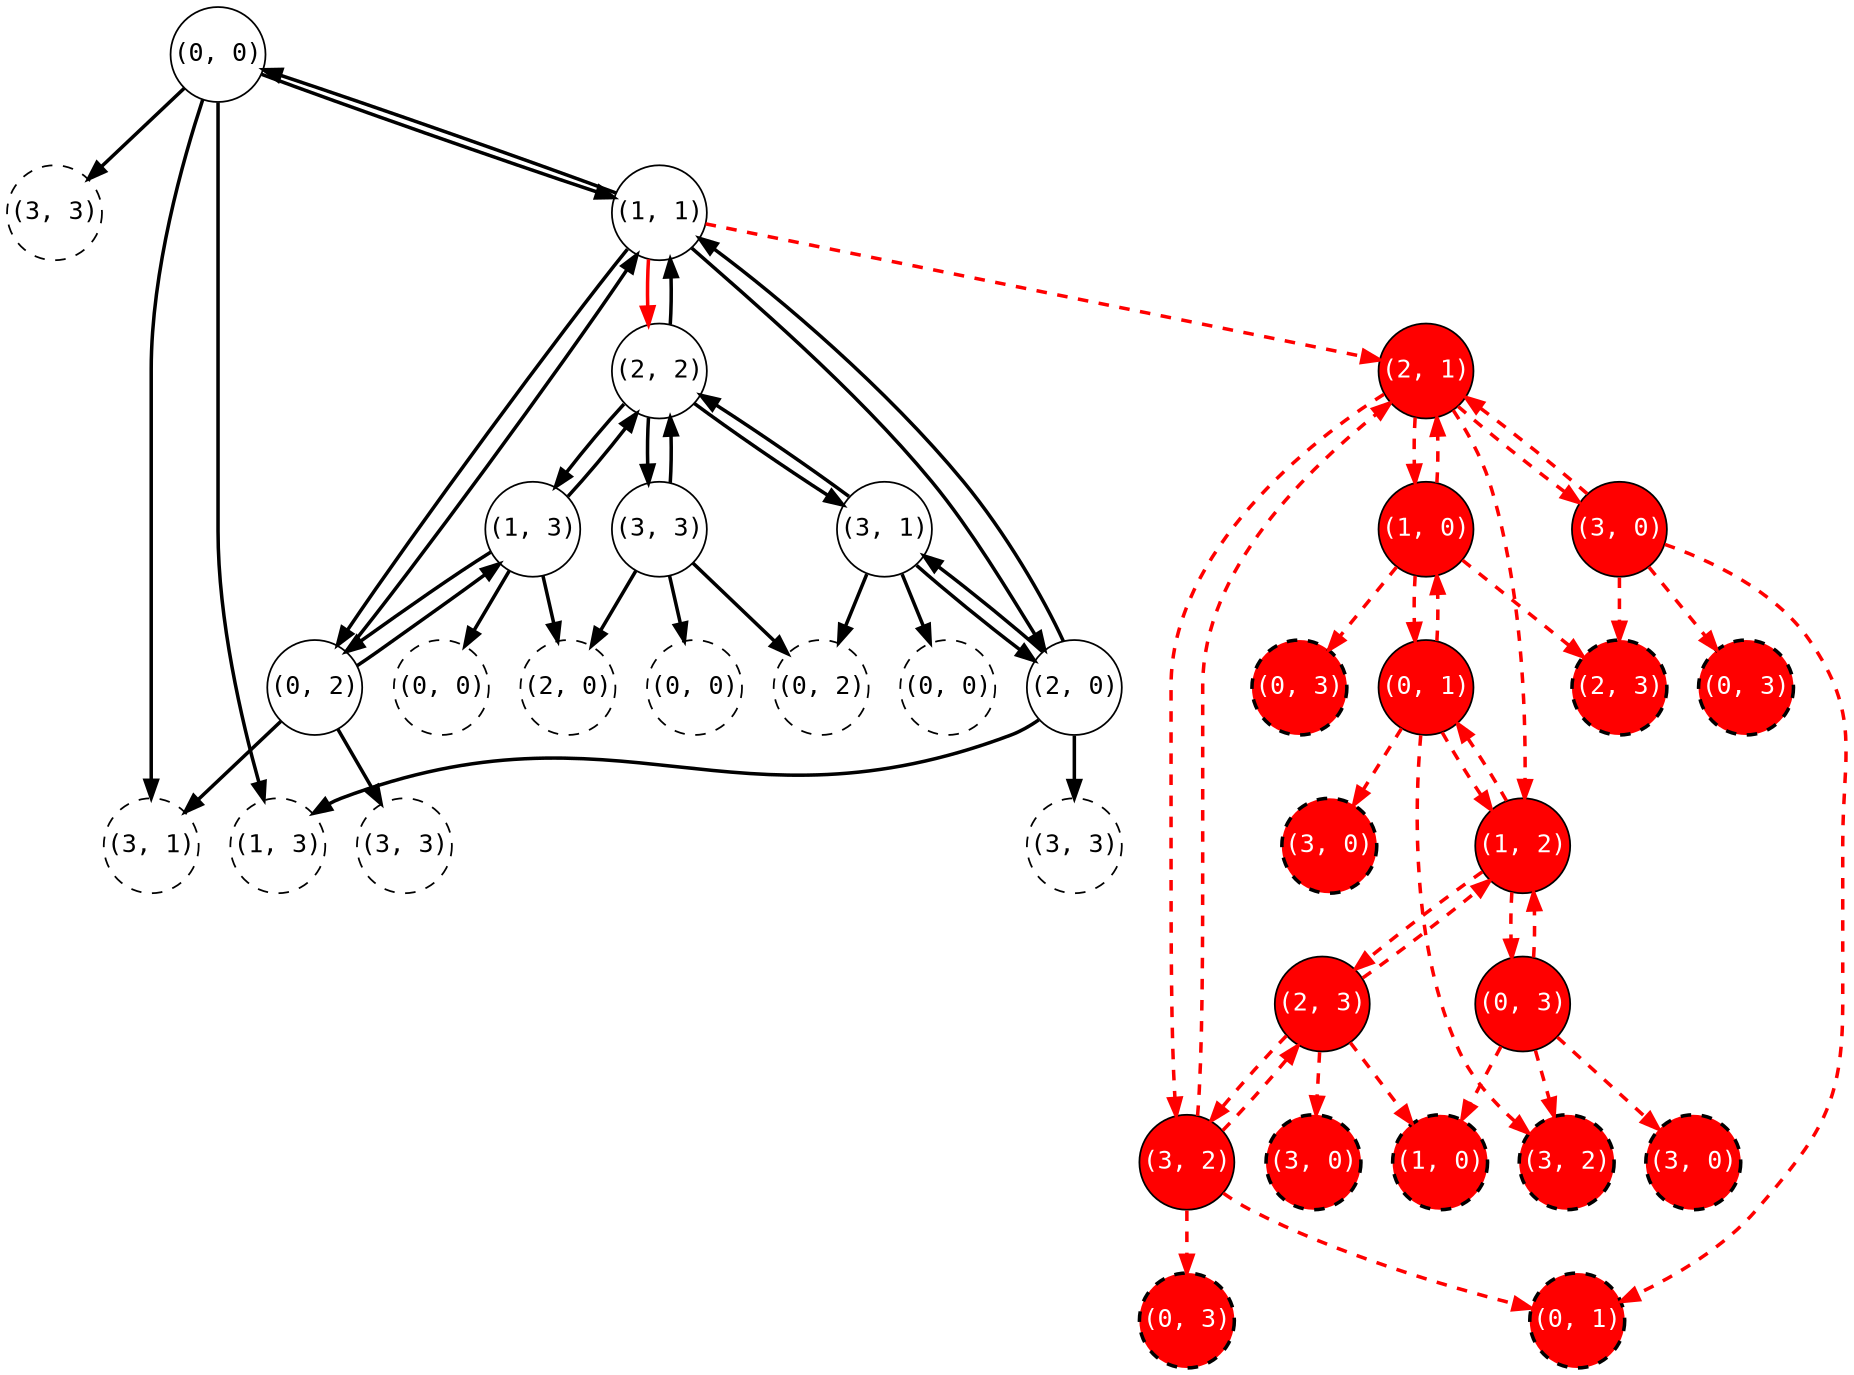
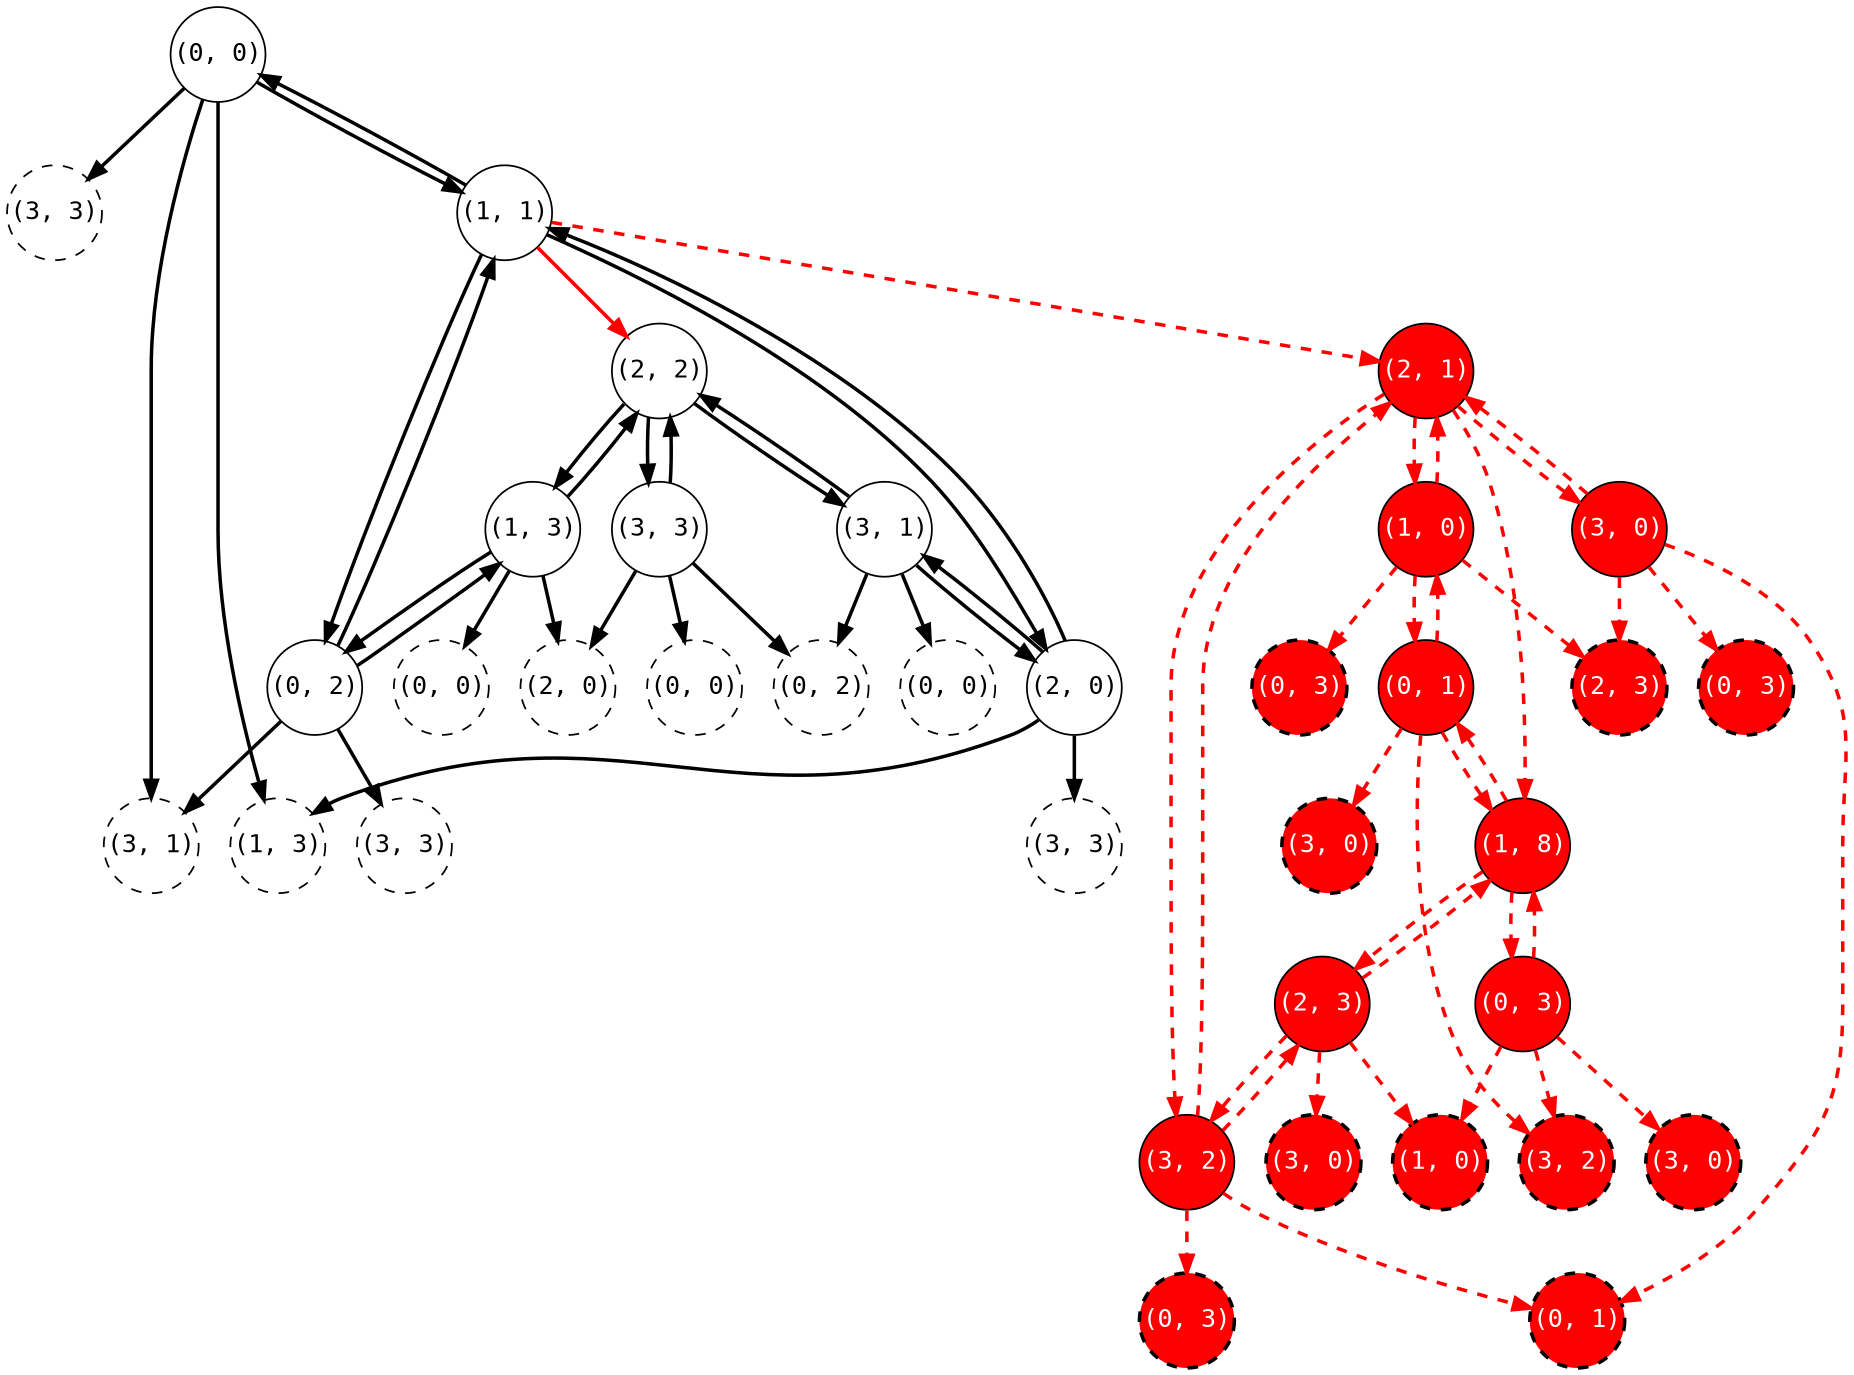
  digraph {
    fontname="DejaVu Sans Mono"
    node [fixedsize=True fontname="DejaVu Sans Mono" style=dashed]
    edge [fontname="DejaVu Sans Mono" labelangle=-50 labeldistance=2 penwidth=2 color=red]
    n1 [height=0.75 label="(3, 3)" width=0.75]
    n2 [fillcolor=red fontcolor=white height=0.75 label="(0, 3)" penwidth=2 style="filled,dashed" width=0.75]
    n3 [height=0.75 label="(1, 3)" width=0.75]
    n4 [fillcolor=red fontcolor=white height=0.75 label="(2, 3)" penwidth=2 style="filled,dashed" width=0.75]
    n5 [height=0.75 label="(3, 3)" width=0.75]
    n6 [fillcolor=red fontcolor=white height=0.75 label="(0, 3)" penwidth=2 style="filled,dashed" width=0.75]
    n7 [fillcolor=red fontcolor=white height=0.75 label="(3, 0)" penwidth=2 style="filled,dashed" width=0.75]
    "(0, 0)" [height=0.75 width=0.75 style=""]
    n9 [height=0.75 label="(3, 1)" width=0.75]
    "(1, 1)" [height=0.75 width=0.75 style=""]
    "(2, 1)" [fillcolor=red fontcolor=white height=0.75 style=filled width=0.75]
    "(2, 0)" [height=0.75 width=0.75 style=""]
    "(0, 2)" [height=0.75 width=0.75 style=""]
    "(2, 2)" [height=0.75 width=0.75 style=""]
    "(1, 0)" [fillcolor=red fontcolor=white height=0.75 style=filled width=0.75]
    "(0, 1)" [fillcolor=red fontcolor=white height=0.75 style=filled width=0.75]
    n17 [fillcolor=red fontcolor=white height=0.75 label="(3, 2)" penwidth=2 style="filled,dashed" width=0.75]
-   "(1, 2)" [fillcolor=red fontcolor=white height=0.75 style=filled width=0.75]
+   "(1, 2)" [fillcolor=red fontcolor=white height=0.75 style=filled width=0.75 label="(1, 8)"]
    "(3, 0)" [fillcolor=red fontcolor=white height=0.75 style=filled width=0.75]
    "(3, 2)" [fillcolor=red fontcolor=white height=0.75 style=filled width=0.75]
    "(3, 1)" [height=0.75 width=0.75 style=""]
    n22 [height=0.75 label="(0, 0)" width=0.75]
    n23 [height=0.75 label="(0, 2)" width=0.75]
    n24 [fillcolor=red fontcolor=white height=0.75 label="(0, 1)" penwidth=2 style="filled,dashed" width=0.75]
    "(0, 3)" [fillcolor=red fontcolor=white height=0.75 style=filled width=0.75]
    "(2, 3)" [fillcolor=red fontcolor=white height=0.75 style=filled width=0.75]
    n27 [height=0.75 label="(3, 3)" width=0.75]
    "(1, 3)" [height=0.75 width=0.75 style=""]
    "(3, 3)" [height=0.75 width=0.75 style=""]
    n30 [fillcolor=red fontcolor=white height=0.75 label="(0, 3)" penwidth=2 style="filled,dashed" width=0.75]
    n31 [height=0.75 label="(0, 0)" width=0.75]
    n32 [height=0.75 label="(2, 0)" width=0.75]
    n33 [fillcolor=red fontcolor=white height=0.75 label="(3, 0)" penwidth=2 style="filled,dashed" width=0.75]
    n34 [fillcolor=red fontcolor=white height=0.75 label="(1, 0)" penwidth=2 style="filled,dashed" width=0.75]
    n35 [fillcolor=red fontcolor=white height=0.75 label="(3, 0)" penwidth=2 style="filled,dashed" width=0.75]
    n36 [height=0.75 label="(0, 0)" width=0.75]
    "(0, 0)" -> n1 [color=""]
    "(0, 0)" -> n3 [color=""]
    "(0, 0)" -> n9 [color=""]
    "(0, 0)" -> "(1, 1)" [color=""]
    "(1, 1)" -> "(0, 0)" [color=""]
    "(1, 1)" -> "(2, 1)" [style=dashed]
    "(1, 1)" -> "(2, 0)" [color=""]
    "(1, 1)" -> "(0, 2)" [color=""]
    "(1, 1)" -> "(2, 2)"
    "(2, 1)" -> "(1, 0)" [style=dashed]
    "(2, 1)" -> "(1, 2)" [style=dashed]
    "(2, 1)" -> "(3, 0)" [style=dashed]
    "(2, 1)" -> "(3, 2)" [style=dashed]
    "(2, 0)" -> n3 [color=""]
    "(2, 0)" -> n5 [color=""]
    "(2, 0)" -> "(1, 1)" [color=""]
    "(2, 0)" -> "(3, 1)" [color=""]
    "(0, 2)" -> n9 [color=""]
    "(0, 2)" -> "(1, 1)" [color=""]
    "(0, 2)" -> n27 [color=""]
    "(0, 2)" -> "(1, 3)" [color=""]
-   "(2, 2)" -> "(1, 1)" [color=""]
    "(2, 2)" -> "(3, 1)" [color=""]
    "(2, 2)" -> "(1, 3)" [color=""]
    "(2, 2)" -> "(3, 3)" [color=""]
    "(1, 0)" -> n2 [style=dashed]
    "(1, 0)" -> n4 [style=dashed]
    "(1, 0)" -> "(2, 1)" [style=dashed]
    "(1, 0)" -> "(0, 1)" [style=dashed]
    "(0, 1)" -> n7 [style=dashed]
    "(0, 1)" -> "(1, 0)" [style=dashed]
    "(0, 1)" -> n17 [style=dashed]
    "(0, 1)" -> "(1, 2)" [style=dashed]
    "(1, 2)" -> "(0, 1)" [style=dashed]
    "(1, 2)" -> "(0, 3)" [style=dashed]
    "(1, 2)" -> "(2, 3)" [style=dashed]
    "(3, 0)" -> n4 [style=dashed]
    "(3, 0)" -> n6 [style=dashed]
    "(3, 0)" -> "(2, 1)" [style=dashed]
    "(3, 0)" -> n24 [style=dashed]
    "(3, 2)" -> "(2, 1)" [style=dashed]
    "(3, 2)" -> n24 [style=dashed]
    "(3, 2)" -> "(2, 3)" [style=dashed]
    "(3, 2)" -> n30 [style=dashed]
    "(3, 1)" -> "(2, 0)" [color=""]
    "(3, 1)" -> "(2, 2)" [color=""]
    "(3, 1)" -> n22 [color=""]
    "(3, 1)" -> n23 [color=""]
    "(0, 3)" -> n17 [style=dashed]
    "(0, 3)" -> "(1, 2)" [style=dashed]
    "(0, 3)" -> n33 [style=dashed]
    "(0, 3)" -> n34 [style=dashed]
    "(2, 3)" -> "(1, 2)" [style=dashed]
    "(2, 3)" -> "(3, 2)" [style=dashed]
    "(2, 3)" -> n34 [style=dashed]
    "(2, 3)" -> n35 [style=dashed]
    "(1, 3)" -> "(0, 2)" [color=""]
    "(1, 3)" -> "(2, 2)" [color=""]
    "(1, 3)" -> n31 [color=""]
    "(1, 3)" -> n32 [color=""]
    "(3, 3)" -> "(2, 2)" [color=""]
    "(3, 3)" -> n23 [color=""]
    "(3, 3)" -> n32 [color=""]
    "(3, 3)" -> n36 [color=""]
  }
